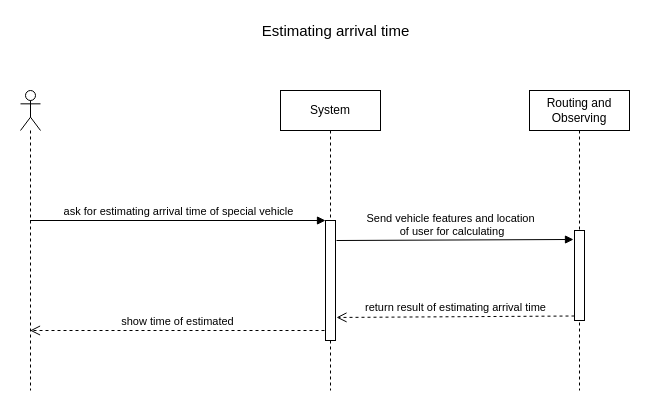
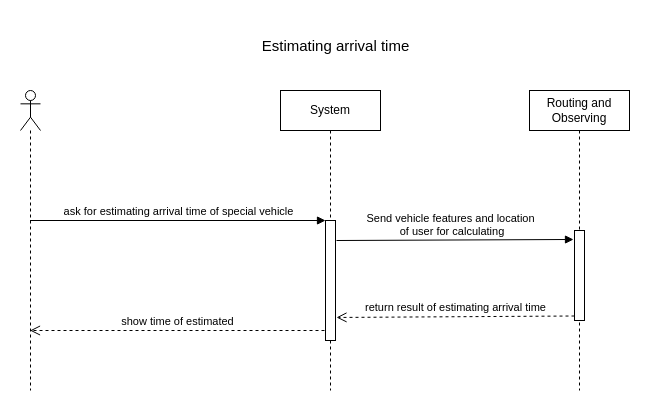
  <mxCell id="0" />
  <mxCell id="1" parent="0" />
  <mxCell id="2" value="" style="shape=umlLifeline;participant=umlActor;perimeter=lifelinePerimeter;whiteSpace=wrap;html=1;container=1;collapsible=0;recursiveResize=0;verticalAlign=top;spacingTop=36;labelBackgroundColor=#ffffff;outlineConnect=0;strokeWidth=1;" parent="1" vertex="1"><mxGeometry x="20" y="90" width="20" height="300" as="geometry" /></mxCell>
  <mxCell id="3" value="System" style="shape=umlLifeline;perimeter=lifelinePerimeter;whiteSpace=wrap;html=1;container=1;collapsible=0;recursiveResize=0;outlineConnect=0;strokeWidth=1;" parent="1" vertex="1"><mxGeometry x="280" y="90" width="100" height="300" as="geometry" /></mxCell>
  <mxCell id="4" value="" style="html=1;points=[];perimeter=orthogonalPerimeter;strokeWidth=1;" parent="3" vertex="1"><mxGeometry x="45" y="130" width="10" height="120" as="geometry" /></mxCell>
  <mxCell id="5" value="Routing and Observing" style="shape=umlLifeline;perimeter=lifelinePerimeter;whiteSpace=wrap;html=1;container=1;collapsible=0;recursiveResize=0;outlineConnect=0;strokeWidth=1;" parent="1" vertex="1"><mxGeometry x="529" y="90" width="100" height="300" as="geometry" /></mxCell>
  <mxCell id="6" value="" style="html=1;points=[];perimeter=orthogonalPerimeter;strokeWidth=1;" parent="5" vertex="1"><mxGeometry x="45" y="140" width="10" height="90" as="geometry" /></mxCell>
  <mxCell id="7" value="ask for estimating arrival time of special vehicle" style="html=1;verticalAlign=bottom;endArrow=block;entryX=0;entryY=0;" parent="1" source="2" target="4" edge="1"><mxGeometry relative="1" as="geometry"><mxPoint x="255" y="220" as="sourcePoint" /></mxGeometry></mxCell>
  <mxCell id="8" value="Send vehicle features and location&lt;br&gt;&amp;nbsp;of user for calculating" style="html=1;verticalAlign=bottom;endArrow=block;entryX=-0.1;entryY=0.1;entryDx=0;entryDy=0;entryPerimeter=0;" parent="1" target="6" edge="1"><mxGeometry x="-0.036" relative="1" as="geometry"><mxPoint x="336" y="240" as="sourcePoint" /><mxPoint x="570" y="240" as="targetPoint" /><mxPoint as="offset" /></mxGeometry></mxCell>
  <mxCell id="9" value="return result of estimating arrival time" style="html=1;verticalAlign=bottom;endArrow=open;dashed=1;endSize=8;exitX=0;exitY=0.95;entryX=1.1;entryY=0.808;entryDx=0;entryDy=0;entryPerimeter=0;" parent="1" source="6" target="4" edge="1"><mxGeometry relative="1" as="geometry"><mxPoint x="459" y="316" as="targetPoint" /></mxGeometry></mxCell>
  <mxCell id="10" value="show time of estimated" style="html=1;verticalAlign=bottom;endArrow=open;dashed=1;endSize=8;" parent="1" target="2" edge="1"><mxGeometry relative="1" as="geometry"><mxPoint x="324" y="330" as="sourcePoint" /><mxPoint x="244" y="330" as="targetPoint" /></mxGeometry></mxCell>
- <mxCell id="11" value="&lt;font style=&quot;font-size: 15px&quot;&gt;Estimating arrival time&lt;/font&gt;" style="text;html=1;strokeColor=none;fillColor=none;align=center;verticalAlign=middle;whiteSpace=wrap;rounded=0;" parent="1" vertex="1"><mxGeometry x="147.5" y="20" width="375" height="20" as="geometry" /></mxCell>
+ <mxCell id="11" value="&lt;font style=&quot;font-size: 15px&quot;&gt;Estimating arrival time&lt;/font&gt;" style="text;html=1;strokeColor=none;fillColor=none;align=center;verticalAlign=middle;whiteSpace=wrap;rounded=0;" parent="1" vertex="1"><mxGeometry x="147.5" y="35" width="375" height="20" as="geometry" /></mxCell>
